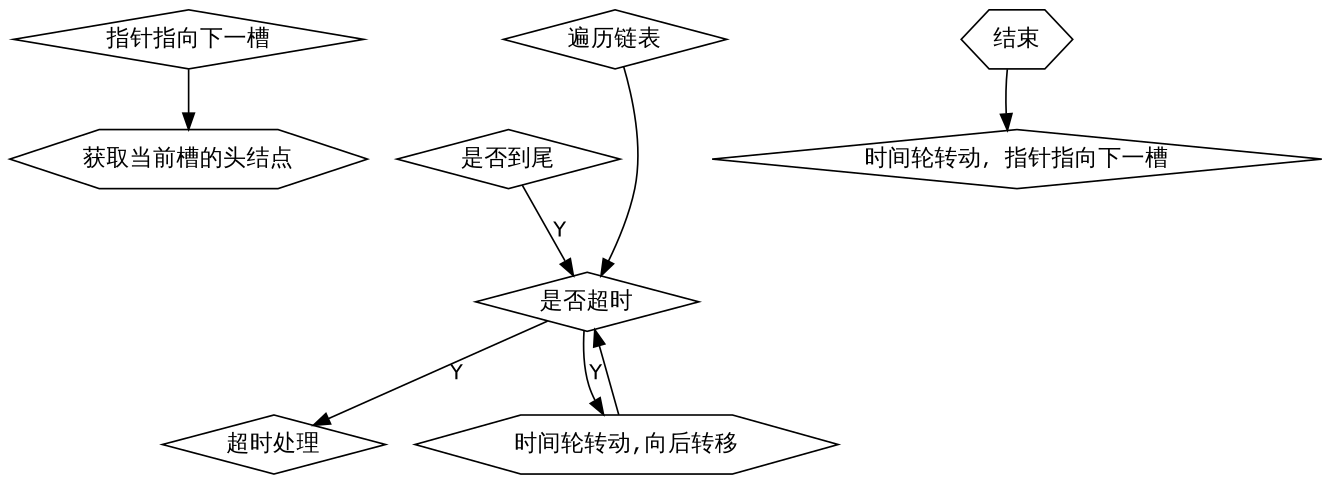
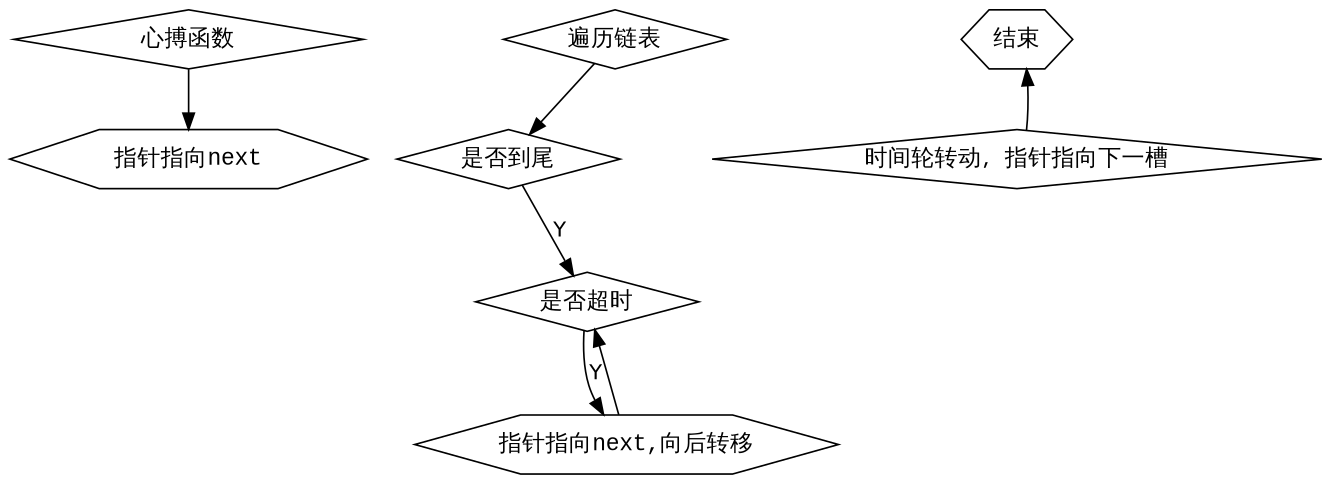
  digraph {
    fontname="Liberation Mono"
    node [fontname="Liberation Mono" shape=diamond]
    edge [fontname="Liberation Mono"]
-   "获取当前槽的头结点" [shape=hexagon]
-   "心搏函数" [label="指针指向下一槽"]
+   "获取当前槽的头结点" [shape=hexagon label="指针指向next"]
+   "心搏函数"
    "遍历链表"
    "是否到尾"
    "是否超时"
-   "超时处理"
-   "指针指向next,向后转移" [shape=hexagon label="时间轮转动,向后转移"]
+   "指针指向next,向后转移" [shape=hexagon]
    "结束" [shape=hexagon]
    "时间轮转动，指针指向下一槽"
    "心搏函数" -> "获取当前槽的头结点"
-   "遍历链表" -> "是否超时"
+   "遍历链表" -> "是否到尾"
    "是否到尾" -> "是否超时" [label=Y]
-   "是否超时" -> "超时处理" [label=Y]
    "是否超时" -> "指针指向next,向后转移" [label=Y]
    "指针指向next,向后转移" -> "是否超时"
-   "结束" -> "时间轮转动，指针指向下一槽"
+   "时间轮转动，指针指向下一槽" -> "结束"
  }
